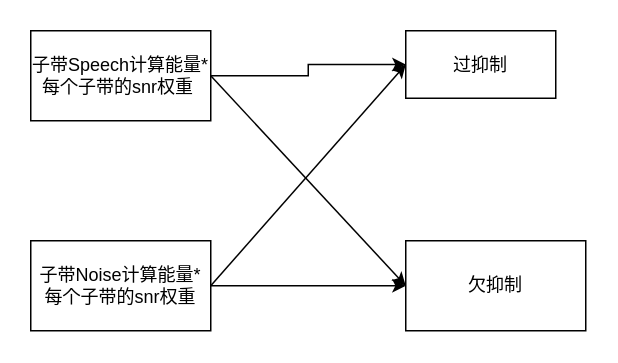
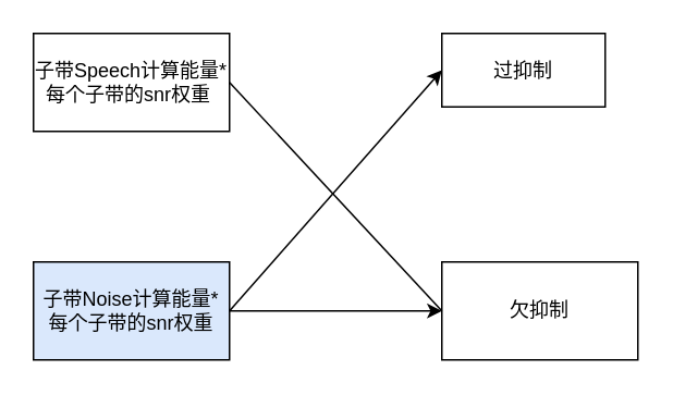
  <mxCell id="0" />
  <mxCell id="1" parent="0" />
- <mxCell id="2" style="edgeStyle=orthogonalEdgeStyle;rounded=0;orthogonalLoop=1;jettySize=auto;html=1;exitX=1;exitY=0.5;exitDx=0;exitDy=0;entryX=0;entryY=0.5;entryDx=0;entryDy=0;" edge="1" parent="1" source="3" target="6"><mxGeometry relative="1" as="geometry" /></mxCell>
  <mxCell id="3" value="子带Speech计算能量*每个子带的snr权重&amp;nbsp;" style="rounded=0;whiteSpace=wrap;html=1;" vertex="1" parent="1"><mxGeometry x="20" y="20" width="120" height="60" as="geometry" /></mxCell>
  <mxCell id="4" style="edgeStyle=orthogonalEdgeStyle;rounded=0;orthogonalLoop=1;jettySize=auto;html=1;exitX=1;exitY=0.5;exitDx=0;exitDy=0;" edge="1" parent="1" source="5"><mxGeometry relative="1" as="geometry"><mxPoint x="270" y="190" as="targetPoint" /></mxGeometry></mxCell>
- <mxCell id="5" value="子带Noise计算能量*每个子带的snr权重" style="rounded=0;whiteSpace=wrap;html=1;" vertex="1" parent="1"><mxGeometry x="20" y="160" width="120" height="60" as="geometry" /></mxCell>
+ <mxCell id="5" value="子带Noise计算能量*每个子带的snr权重" style="rounded=0;whiteSpace=wrap;html=1;fillColor=#dae8fc;" vertex="1" parent="1"><mxGeometry x="20" y="160" width="120" height="60" as="geometry" /></mxCell>
  <mxCell id="6" value="过抑制" style="rounded=0;whiteSpace=wrap;html=1;" vertex="1" parent="1"><mxGeometry x="270" y="20" width="100" height="45" as="geometry" /></mxCell>
  <mxCell id="7" value="欠抑制" style="rounded=0;whiteSpace=wrap;html=1;" vertex="1" parent="1"><mxGeometry x="270" y="160" width="120" height="60" as="geometry" /></mxCell>
- <mxCell id="8" value="" style="endArrow=classic;html=1;rounded=0;exitX=1;exitY=0.5;exitDx=0;exitDy=0;entryX=0;entryY=0.5;entryDx=0;entryDy=0;" edge="1" parent="1" source="3" target="7"><mxGeometry width="50" height="50" relative="1" as="geometry"><mxPoint x="150" y="130" as="sourcePoint" /><mxPoint x="200" y="80" as="targetPoint" /></mxGeometry></mxCell>
+ <mxCell id="8" value="" style="endArrow=none;html=1;rounded=0;exitX=1;exitY=0.5;exitDx=0;exitDy=0;entryX=0;entryY=0.5;entryDx=0;entryDy=0;" edge="1" parent="1" source="3" target="7"><mxGeometry width="50" height="50" relative="1" as="geometry"><mxPoint x="150" y="130" as="sourcePoint" /><mxPoint x="200" y="80" as="targetPoint" /></mxGeometry></mxCell>
  <mxCell id="9" value="" style="endArrow=classic;html=1;rounded=0;exitX=1;exitY=0.5;exitDx=0;exitDy=0;entryX=0;entryY=0.5;entryDx=0;entryDy=0;" edge="1" parent="1" source="5" target="6"><mxGeometry width="50" height="50" relative="1" as="geometry"><mxPoint x="150" y="130" as="sourcePoint" /><mxPoint x="200" y="80" as="targetPoint" /></mxGeometry></mxCell>
